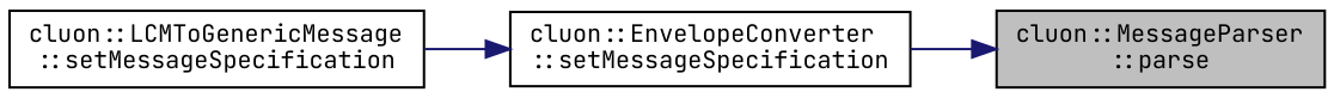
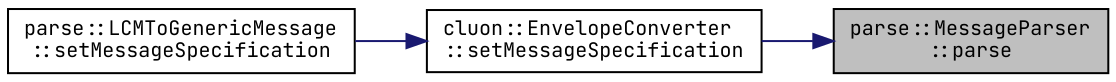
  digraph {
    fontname="JetBrains Mono"
    rankdir=RL
    node [color=black fillcolor=white fontname="JetBrains Mono" fontsize=10 shape=record style=filled]
    edge [color=midnightblue dir=back fontname="JetBrains Mono" fontsize=10 labelfontname=Helvetica labelfontsize=10 style=solid]
-   n1 [fillcolor=grey75 fontcolor=black height=0.2 label="cluon::MessageParser\l::parse" width=0.4]
+   n1 [fillcolor=grey75 fontcolor=black height=0.2 label="parse::MessageParser\l::parse" width=0.4]
    n2 [height=0.2 label="cluon::EnvelopeConverter\l::setMessageSpecification" width=0.4]
-   n3 [height=0.2 label="cluon::LCMToGenericMessage\l::setMessageSpecification" width=0.4]
+   n3 [height=0.2 label="parse::LCMToGenericMessage\l::setMessageSpecification" width=0.4]
    n1 -> n2
    n2 -> n3
  }
